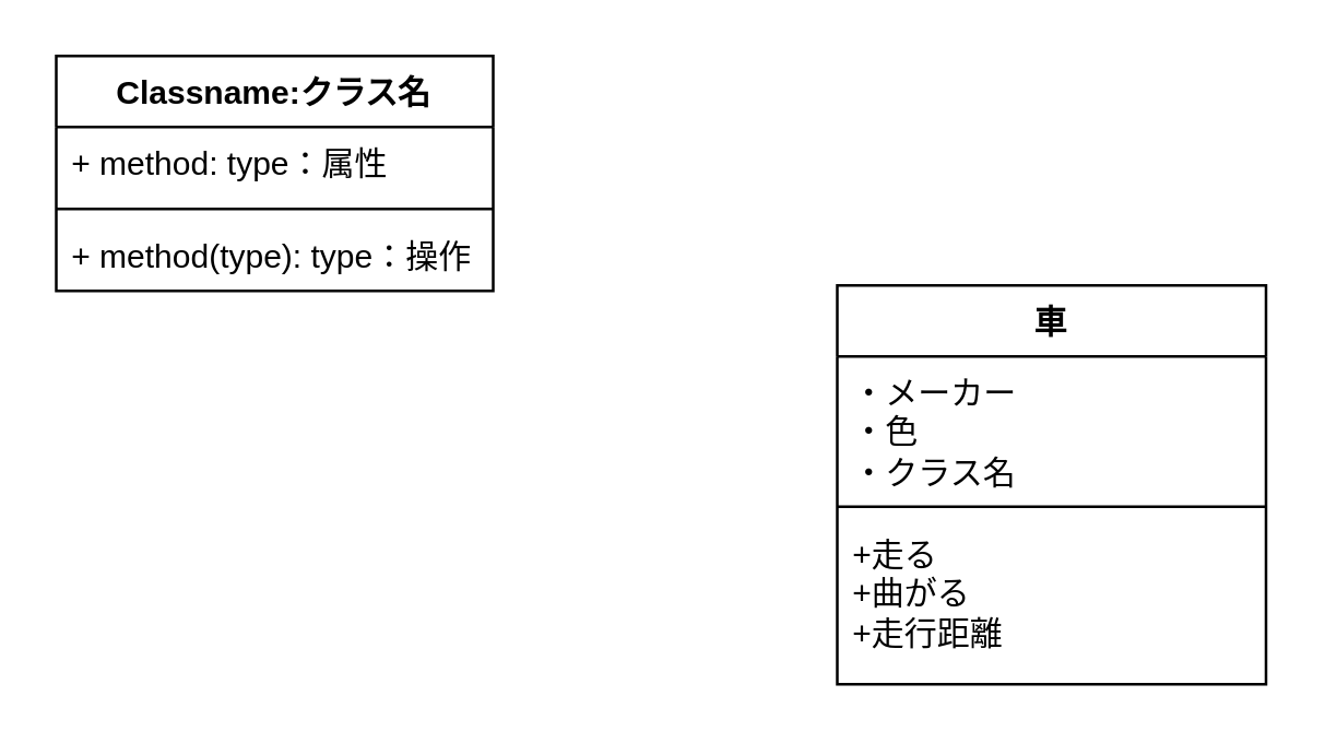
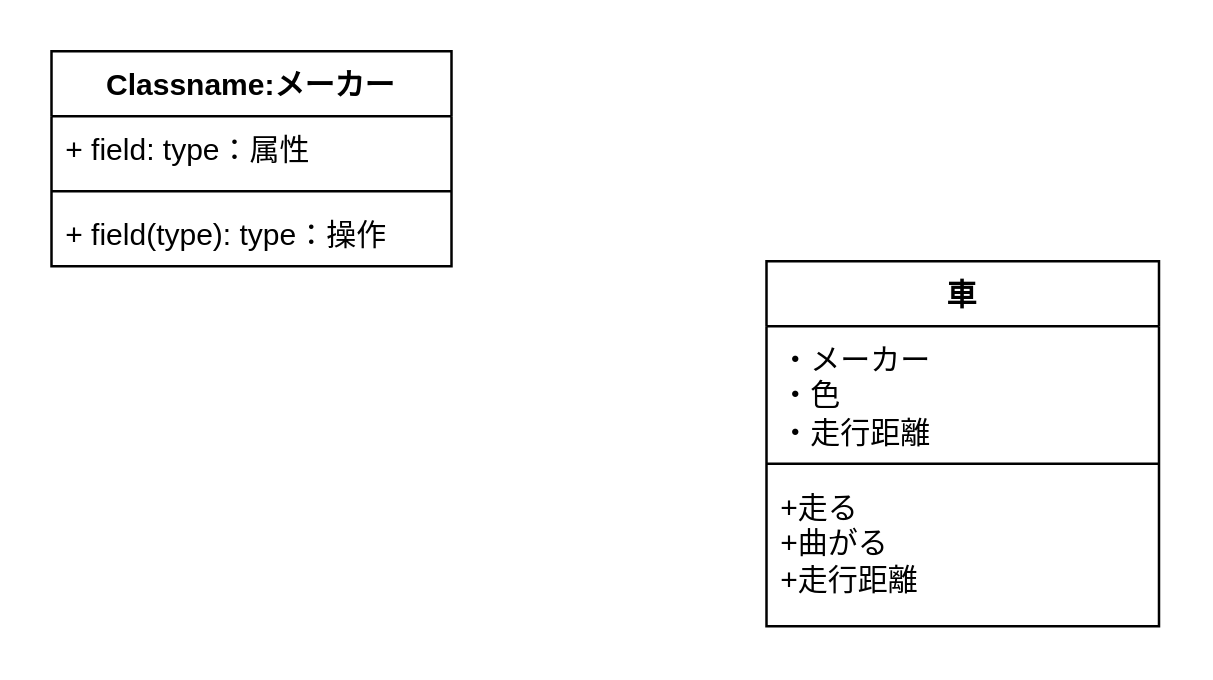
  <mxCell id="0" />
  <mxCell id="1" parent="0" />
- <mxCell id="2" value="Classname:クラス名" style="swimlane;fontStyle=1;align=center;verticalAlign=top;childLayout=stackLayout;horizontal=1;startSize=26;horizontalStack=0;resizeParent=1;resizeParentMax=0;resizeLast=0;collapsible=1;marginBottom=0;whiteSpace=wrap;html=1;" vertex="1" parent="1"><mxGeometry x="20" y="20" width="160" height="86" as="geometry" /></mxCell>
- <mxCell id="3" value="+ method: type：属性" style="text;strokeColor=none;fillColor=none;align=left;verticalAlign=top;spacingLeft=4;spacingRight=4;overflow=hidden;rotatable=0;points=[[0,0.5],[1,0.5]];portConstraint=eastwest;whiteSpace=wrap;html=1;" vertex="1" parent="2"><mxGeometry y="26" width="160" height="26" as="geometry" /></mxCell>
+ <mxCell id="2" value="Classname:メーカー" style="swimlane;fontStyle=1;align=center;verticalAlign=top;childLayout=stackLayout;horizontal=1;startSize=26;horizontalStack=0;resizeParent=1;resizeParentMax=0;resizeLast=0;collapsible=1;marginBottom=0;whiteSpace=wrap;html=1;" vertex="1" parent="1"><mxGeometry x="20" y="20" width="160" height="86" as="geometry" /></mxCell>
+ <mxCell id="3" value="+ field: type：属性" style="text;strokeColor=none;fillColor=none;align=left;verticalAlign=top;spacingLeft=4;spacingRight=4;overflow=hidden;rotatable=0;points=[[0,0.5],[1,0.5]];portConstraint=eastwest;whiteSpace=wrap;html=1;" vertex="1" parent="2"><mxGeometry y="26" width="160" height="26" as="geometry" /></mxCell>
  <mxCell id="4" value="" style="line;strokeWidth=1;fillColor=none;align=left;verticalAlign=middle;spacingTop=-1;spacingLeft=3;spacingRight=3;rotatable=0;labelPosition=right;points=[];portConstraint=eastwest;strokeColor=inherit;" vertex="1" parent="2"><mxGeometry y="52" width="160" height="8" as="geometry" /></mxCell>
- <mxCell id="5" value="+ method(type): type：操作" style="text;strokeColor=none;fillColor=none;align=left;verticalAlign=top;spacingLeft=4;spacingRight=4;overflow=hidden;rotatable=0;points=[[0,0.5],[1,0.5]];portConstraint=eastwest;whiteSpace=wrap;html=1;" vertex="1" parent="2"><mxGeometry y="60" width="160" height="26" as="geometry" /></mxCell>
+ <mxCell id="5" value="+ field(type): type：操作" style="text;strokeColor=none;fillColor=none;align=left;verticalAlign=top;spacingLeft=4;spacingRight=4;overflow=hidden;rotatable=0;points=[[0,0.5],[1,0.5]];portConstraint=eastwest;whiteSpace=wrap;html=1;" vertex="1" parent="2"><mxGeometry y="60" width="160" height="26" as="geometry" /></mxCell>
  <mxCell id="6" value="車" style="swimlane;fontStyle=1;align=center;verticalAlign=top;childLayout=stackLayout;horizontal=1;startSize=26;horizontalStack=0;resizeParent=1;resizeParentMax=0;resizeLast=0;collapsible=1;marginBottom=0;whiteSpace=wrap;html=1;" vertex="1" parent="1"><mxGeometry x="306" y="104" width="157" height="146" as="geometry" /></mxCell>
- <mxCell id="7" value="・メーカー&lt;div&gt;・色&lt;/div&gt;&lt;div&gt;・クラス名&lt;/div&gt;" style="text;strokeColor=none;fillColor=none;align=left;verticalAlign=top;spacingLeft=4;spacingRight=4;overflow=hidden;rotatable=0;points=[[0,0.5],[1,0.5]];portConstraint=eastwest;whiteSpace=wrap;html=1;" vertex="1" parent="6"><mxGeometry y="26" width="157" height="51" as="geometry" /></mxCell>
+ <mxCell id="7" value="・メーカー&lt;div&gt;・色&lt;/div&gt;&lt;div&gt;・走行距離&lt;/div&gt;" style="text;strokeColor=none;fillColor=none;align=left;verticalAlign=top;spacingLeft=4;spacingRight=4;overflow=hidden;rotatable=0;points=[[0,0.5],[1,0.5]];portConstraint=eastwest;whiteSpace=wrap;html=1;" vertex="1" parent="6"><mxGeometry y="26" width="157" height="51" as="geometry" /></mxCell>
  <mxCell id="8" value="" style="line;strokeWidth=1;fillColor=none;align=left;verticalAlign=middle;spacingTop=-1;spacingLeft=3;spacingRight=3;rotatable=0;labelPosition=right;points=[];portConstraint=eastwest;strokeColor=inherit;" vertex="1" parent="6"><mxGeometry y="77" width="157" height="8" as="geometry" /></mxCell>
  <mxCell id="9" value="+走る&lt;div&gt;+曲がる&lt;/div&gt;&lt;div&gt;+走行距離&lt;/div&gt;" style="text;strokeColor=none;fillColor=none;align=left;verticalAlign=top;spacingLeft=4;spacingRight=4;overflow=hidden;rotatable=0;points=[[0,0.5],[1,0.5]];portConstraint=eastwest;whiteSpace=wrap;html=1;" vertex="1" parent="6"><mxGeometry y="85" width="157" height="61" as="geometry" /></mxCell>
